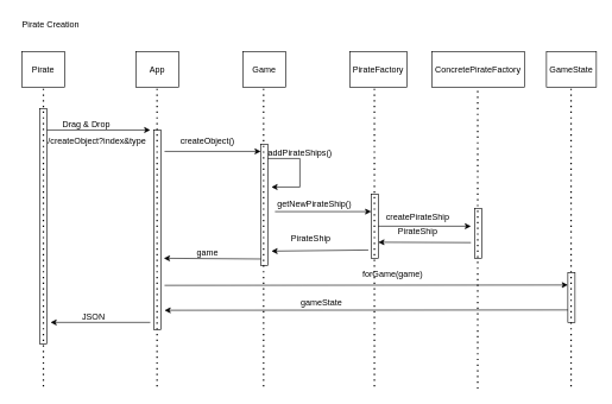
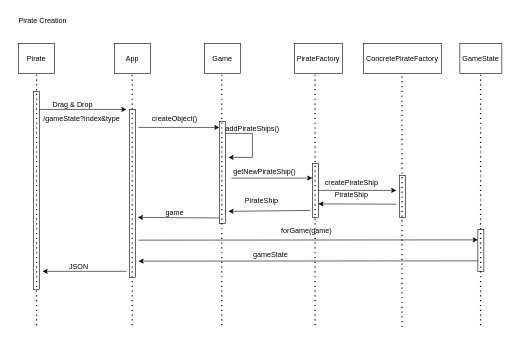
  <mxCell id="0" />
  <mxCell id="1" parent="0" />
  <mxCell id="2" value="Pirate" style="rounded=0;whiteSpace=wrap;html=1;" parent="1" vertex="1"><mxGeometry x="30" y="72" width="60" height="50" as="geometry" /></mxCell>
  <mxCell id="3" value="App" style="rounded=0;whiteSpace=wrap;html=1;" parent="1" vertex="1"><mxGeometry x="190" y="72" width="60" height="50" as="geometry" /></mxCell>
  <mxCell id="4" value="Game" style="rounded=0;whiteSpace=wrap;html=1;" parent="1" vertex="1"><mxGeometry x="340" y="72" width="60" height="50" as="geometry" /></mxCell>
  <mxCell id="5" value="PirateFactory" style="rounded=0;whiteSpace=wrap;html=1;" parent="1" vertex="1"><mxGeometry x="490" y="72" width="80" height="50" as="geometry" /></mxCell>
  <mxCell id="6" value="" style="rounded=0;whiteSpace=wrap;html=1;" parent="1" vertex="1"><mxGeometry x="55" y="152" width="10" height="330" as="geometry" /></mxCell>
  <mxCell id="7" value="" style="rounded=0;whiteSpace=wrap;html=1;" parent="1" vertex="1"><mxGeometry x="215" y="182" width="10" height="280" as="geometry" /></mxCell>
  <mxCell id="8" value="" style="endArrow=classic;html=1;rounded=0;" parent="1" edge="1"><mxGeometry width="50" height="50" relative="1" as="geometry"><mxPoint x="65" y="182" as="sourcePoint" /><mxPoint x="210" y="182" as="targetPoint" /></mxGeometry></mxCell>
  <mxCell id="9" value="Drag &amp;amp; Drop" style="text;html=1;align=center;verticalAlign=middle;resizable=0;points=[];autosize=1;strokeColor=none;fillColor=none;" parent="1" vertex="1"><mxGeometry x="75" y="160" width="90" height="30" as="geometry" /></mxCell>
  <mxCell id="10" value="Pirate Creation" style="text;html=1;align=center;verticalAlign=middle;resizable=0;points=[];autosize=1;strokeColor=none;fillColor=none;" parent="1" vertex="1"><mxGeometry x="20" y="20" width="100" height="30" as="geometry" /></mxCell>
  <mxCell id="11" value="" style="rounded=0;whiteSpace=wrap;html=1;" parent="1" vertex="1"><mxGeometry x="365" y="202" width="10" height="170" as="geometry" /></mxCell>
  <mxCell id="12" value="" style="endArrow=classic;html=1;rounded=0;" parent="1" edge="1"><mxGeometry width="50" height="50" relative="1" as="geometry"><mxPoint x="230" y="212" as="sourcePoint" /><mxPoint x="365" y="212" as="targetPoint" /></mxGeometry></mxCell>
- <mxCell id="13" value="/createObject?index&amp;amp;type" style="text;html=1;align=center;verticalAlign=middle;resizable=0;points=[];autosize=1;strokeColor=none;fillColor=none;" parent="1" vertex="1"><mxGeometry x="55" y="182" width="160" height="30" as="geometry" /></mxCell>
+ <mxCell id="13" value="/gameState?index&amp;amp;type" style="text;html=1;align=center;verticalAlign=middle;resizable=0;points=[];autosize=1;strokeColor=none;fillColor=none;" parent="1" vertex="1"><mxGeometry x="55" y="182" width="160" height="30" as="geometry" /></mxCell>
  <mxCell id="14" value="createObject()" style="text;html=1;align=center;verticalAlign=middle;resizable=0;points=[];autosize=1;strokeColor=none;fillColor=none;" parent="1" vertex="1"><mxGeometry x="240" y="182" width="100" height="30" as="geometry" /></mxCell>
  <mxCell id="15" value="" style="endArrow=classic;html=1;rounded=0;" parent="1" edge="1"><mxGeometry width="50" height="50" relative="1" as="geometry"><mxPoint x="375" y="222" as="sourcePoint" /><mxPoint x="380" y="262" as="targetPoint" /><Array as="points"><mxPoint x="420" y="222" /><mxPoint x="420" y="262" /></Array></mxGeometry></mxCell>
  <mxCell id="16" value="addPirateShips()" style="text;html=1;align=center;verticalAlign=middle;resizable=0;points=[];autosize=1;strokeColor=none;fillColor=none;" parent="1" vertex="1"><mxGeometry x="365" y="200" width="110" height="30" as="geometry" /></mxCell>
  <mxCell id="17" value="GameState" style="rounded=0;whiteSpace=wrap;html=1;" parent="1" vertex="1"><mxGeometry x="766" y="72" width="70" height="50" as="geometry" /></mxCell>
  <mxCell id="18" value="" style="rounded=0;whiteSpace=wrap;html=1;" parent="1" vertex="1"><mxGeometry x="520" y="272" width="10" height="90" as="geometry" /></mxCell>
  <mxCell id="19" value="" style="endArrow=classic;html=1;rounded=0;" parent="1" edge="1"><mxGeometry width="50" height="50" relative="1" as="geometry"><mxPoint x="385" y="296.5" as="sourcePoint" /><mxPoint x="520" y="296.5" as="targetPoint" /></mxGeometry></mxCell>
  <mxCell id="20" value="getNewPirateShip()" style="text;html=1;align=center;verticalAlign=middle;resizable=0;points=[];autosize=1;strokeColor=none;fillColor=none;" parent="1" vertex="1"><mxGeometry x="375" y="272" width="130" height="30" as="geometry" /></mxCell>
  <mxCell id="21" value="" style="endArrow=classic;html=1;rounded=0;exitX=-0.4;exitY=0.871;exitDx=0;exitDy=0;exitPerimeter=0;" parent="1" source="18" edge="1"><mxGeometry width="50" height="50" relative="1" as="geometry"><mxPoint x="510" y="332" as="sourcePoint" /><mxPoint x="380" y="352" as="targetPoint" /></mxGeometry></mxCell>
  <mxCell id="22" value="PirateShip" style="text;html=1;align=center;verticalAlign=middle;resizable=0;points=[];autosize=1;strokeColor=none;fillColor=none;" parent="1" vertex="1"><mxGeometry x="395" y="320" width="80" height="30" as="geometry" /></mxCell>
  <mxCell id="23" value="" style="endArrow=classic;html=1;rounded=0;exitX=-0.4;exitY=0.871;exitDx=0;exitDy=0;exitPerimeter=0;" parent="1" edge="1"><mxGeometry width="50" height="50" relative="1" as="geometry"><mxPoint x="365" y="363" as="sourcePoint" /><mxPoint x="229" y="362" as="targetPoint" /></mxGeometry></mxCell>
  <mxCell id="24" value="game" style="text;html=1;align=center;verticalAlign=middle;resizable=0;points=[];autosize=1;strokeColor=none;fillColor=none;" parent="1" vertex="1"><mxGeometry x="265" y="340" width="50" height="30" as="geometry" /></mxCell>
  <mxCell id="25" value="" style="rounded=0;whiteSpace=wrap;html=1;" parent="1" vertex="1"><mxGeometry x="796" y="382" width="10" height="70" as="geometry" /></mxCell>
  <mxCell id="26" value="" style="endArrow=classic;html=1;rounded=0;entryX=0;entryY=0.25;entryDx=0;entryDy=0;" parent="1" target="25" edge="1"><mxGeometry width="50" height="50" relative="1" as="geometry"><mxPoint x="230" y="400" as="sourcePoint" /><mxPoint x="390" y="442" as="targetPoint" /></mxGeometry></mxCell>
- <mxCell id="27" value="forGame(game)" style="text;html=1;align=center;verticalAlign=middle;resizable=0;points=[];autosize=1;strokeColor=none;fillColor=none;" parent="1" vertex="1"><mxGeometry x="495" y="370" width="110" height="30" as="geometry" /></mxCell>
+ <mxCell id="27" value="forGame(game)" style="text;html=1;align=center;verticalAlign=middle;resizable=0;points=[];autosize=1;strokeColor=none;fillColor=none;" parent="1" vertex="1"><mxGeometry x="455" y="370" width="110" height="30" as="geometry" /></mxCell>
  <mxCell id="28" value="" style="endArrow=classic;html=1;rounded=0;exitX=0;exitY=0.75;exitDx=0;exitDy=0;" parent="1" source="25" edge="1"><mxGeometry width="50" height="50" relative="1" as="geometry"><mxPoint x="270" y="482" as="sourcePoint" /><mxPoint x="230" y="435" as="targetPoint" /></mxGeometry></mxCell>
  <mxCell id="29" value="gameState" style="text;html=1;align=center;verticalAlign=middle;resizable=0;points=[];autosize=1;strokeColor=none;fillColor=none;" parent="1" vertex="1"><mxGeometry x="410" y="410" width="80" height="30" as="geometry" /></mxCell>
  <mxCell id="30" value="" style="endArrow=classic;html=1;rounded=0;" parent="1" edge="1"><mxGeometry width="50" height="50" relative="1" as="geometry"><mxPoint x="210" y="452" as="sourcePoint" /><mxPoint x="70" y="452" as="targetPoint" /></mxGeometry></mxCell>
  <mxCell id="31" value="JSON" style="text;html=1;align=center;verticalAlign=middle;resizable=0;points=[];autosize=1;strokeColor=none;fillColor=none;" parent="1" vertex="1"><mxGeometry x="100" y="430" width="60" height="30" as="geometry" /></mxCell>
  <mxCell id="32" value="" style="endArrow=none;dashed=1;html=1;dashPattern=1 3;strokeWidth=2;rounded=0;entryX=0.5;entryY=1;entryDx=0;entryDy=0;" parent="1" target="2" edge="1"><mxGeometry width="50" height="50" relative="1" as="geometry"><mxPoint x="60" y="542" as="sourcePoint" /><mxPoint x="100" y="532" as="targetPoint" /></mxGeometry></mxCell>
  <mxCell id="33" value="" style="endArrow=none;dashed=1;html=1;dashPattern=1 3;strokeWidth=2;rounded=0;entryX=0.5;entryY=1;entryDx=0;entryDy=0;" parent="1" edge="1"><mxGeometry width="50" height="50" relative="1" as="geometry"><mxPoint x="219.5" y="542" as="sourcePoint" /><mxPoint x="219.5" y="122" as="targetPoint" /></mxGeometry></mxCell>
  <mxCell id="34" value="" style="endArrow=none;dashed=1;html=1;dashPattern=1 3;strokeWidth=2;rounded=0;entryX=0.5;entryY=1;entryDx=0;entryDy=0;" parent="1" edge="1"><mxGeometry width="50" height="50" relative="1" as="geometry"><mxPoint x="369" y="542" as="sourcePoint" /><mxPoint x="369" y="122" as="targetPoint" /></mxGeometry></mxCell>
  <mxCell id="35" value="" style="endArrow=none;dashed=1;html=1;dashPattern=1 3;strokeWidth=2;rounded=0;entryX=0.5;entryY=1;entryDx=0;entryDy=0;" parent="1" edge="1"><mxGeometry width="50" height="50" relative="1" as="geometry"><mxPoint x="524.5" y="542" as="sourcePoint" /><mxPoint x="524.5" y="122" as="targetPoint" /></mxGeometry></mxCell>
  <mxCell id="36" value="" style="endArrow=none;dashed=1;html=1;dashPattern=1 3;strokeWidth=2;rounded=0;entryX=0.5;entryY=1;entryDx=0;entryDy=0;" parent="1" edge="1"><mxGeometry width="50" height="50" relative="1" as="geometry"><mxPoint x="800.5" y="542" as="sourcePoint" /><mxPoint x="800.5" y="122" as="targetPoint" /></mxGeometry></mxCell>
  <mxCell id="37" value="ConcretePirateFactory" style="rounded=0;whiteSpace=wrap;html=1;" vertex="1" parent="1"><mxGeometry x="605" y="72" width="130" height="50" as="geometry" /></mxCell>
  <mxCell id="38" value="" style="endArrow=classic;html=1;rounded=0;exitX=1;exitY=0.5;exitDx=0;exitDy=0;" edge="1" parent="1" source="18"><mxGeometry width="50" height="50" relative="1" as="geometry"><mxPoint x="570" y="322" as="sourcePoint" /><mxPoint x="660" y="317" as="targetPoint" /></mxGeometry></mxCell>
  <mxCell id="39" value="" style="endArrow=classic;html=1;rounded=0;entryX=1;entryY=0.75;entryDx=0;entryDy=0;" edge="1" parent="1" target="18"><mxGeometry width="50" height="50" relative="1" as="geometry"><mxPoint x="660" y="340" as="sourcePoint" /><mxPoint x="590" y="352" as="targetPoint" /></mxGeometry></mxCell>
  <mxCell id="40" value="createPirateShip" style="text;html=1;align=center;verticalAlign=middle;resizable=0;points=[];autosize=1;strokeColor=none;fillColor=none;" vertex="1" parent="1"><mxGeometry x="530" y="290" width="110" height="30" as="geometry" /></mxCell>
  <mxCell id="41" value="PirateShip" style="text;html=1;align=center;verticalAlign=middle;resizable=0;points=[];autosize=1;strokeColor=none;fillColor=none;" vertex="1" parent="1"><mxGeometry x="545" y="310" width="80" height="30" as="geometry" /></mxCell>
  <mxCell id="42" value="" style="rounded=0;whiteSpace=wrap;html=1;" vertex="1" parent="1"><mxGeometry x="665" y="292" width="10" height="70" as="geometry" /></mxCell>
  <mxCell id="43" value="" style="endArrow=none;dashed=1;html=1;dashPattern=1 3;strokeWidth=2;rounded=0;entryX=0.5;entryY=1;entryDx=0;entryDy=0;" edge="1" parent="1"><mxGeometry width="50" height="50" relative="1" as="geometry"><mxPoint x="669.5" y="545" as="sourcePoint" /><mxPoint x="669.5" y="125" as="targetPoint" /></mxGeometry></mxCell>
